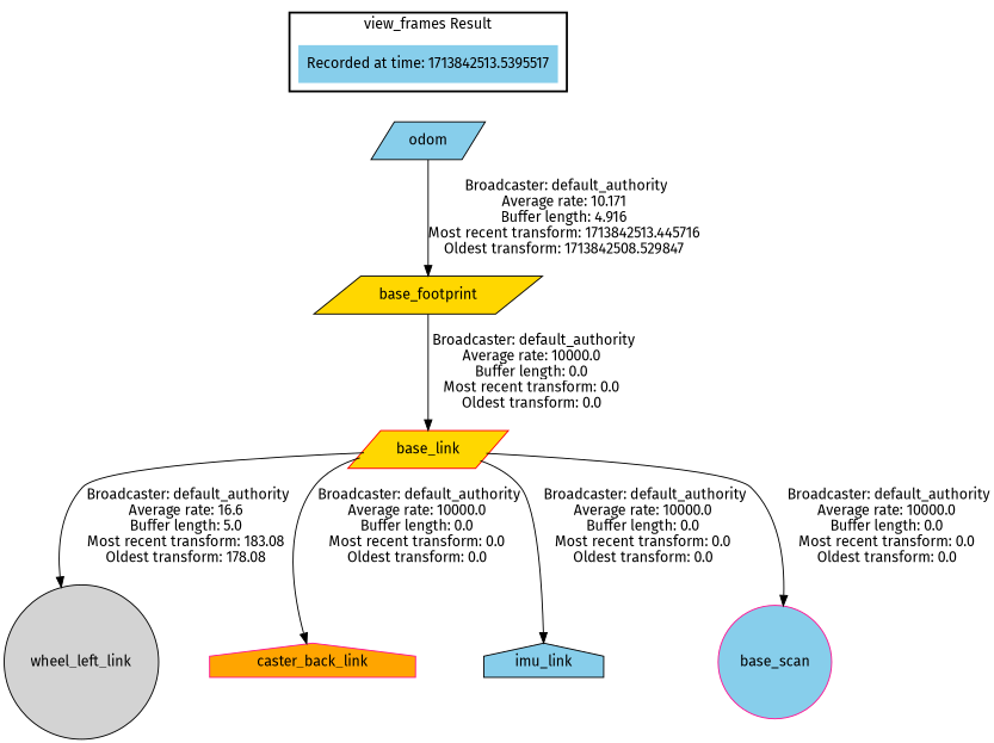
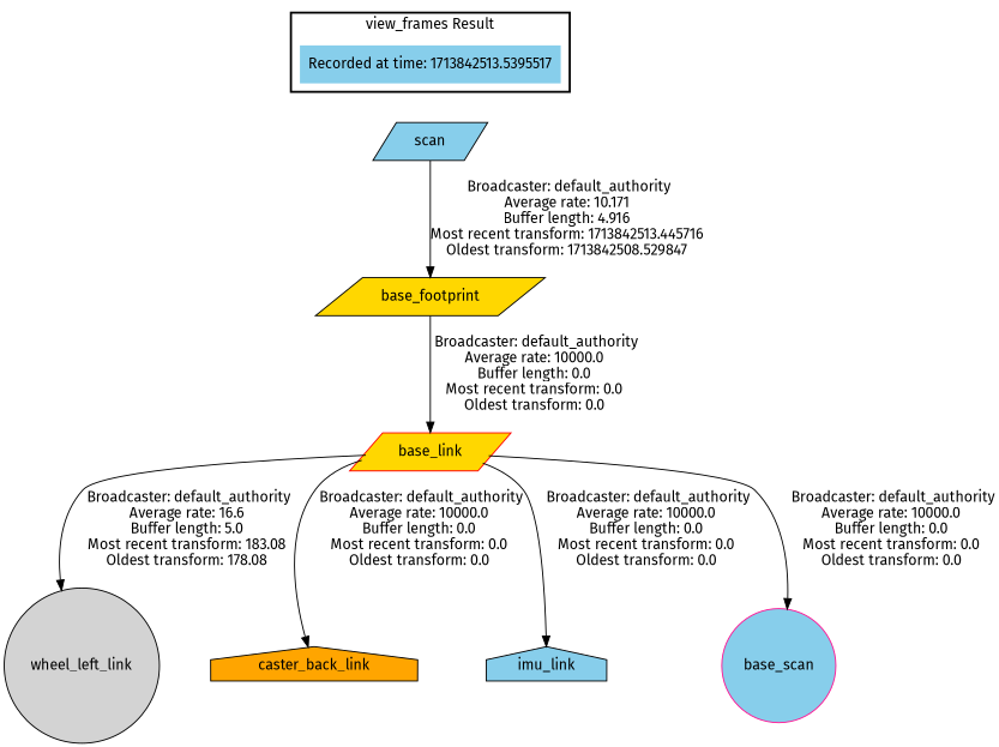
  digraph {
    fontname="Fira Sans"
    node [color=black fillcolor=skyblue fontname="Fira Sans" shape=parallelogram style=filled]
    edge [fontname="Fira Sans"]
    "Recorded at time: 1713842513.5395517" [color=deeppink shape=plaintext]
-   odom
+   odom [label=scan]
    base_footprint [fillcolor=gold]
    base_link [color=red fillcolor=gold]
    wheel_left_link [fillcolor=lightgrey shape=circle]
-   caster_back_link [color=deeppink fillcolor=orange shape=house]
+   caster_back_link [fillcolor=orange shape=house]
    imu_link [shape=house]
    base_scan [color=deeppink shape=circle]
    subgraph cluster_1 {
      color=black
      label="view_frames Result"
      style=bold
      "Recorded at time: 1713842513.5395517"
    }
    "Recorded at time: 1713842513.5395517" -> odom [style=invis]
    odom -> base_footprint [label=" Broadcaster: default_authority\nAverage rate: 10.171\nBuffer length: 4.916\nMost recent transform: 1713842513.445716\nOldest transform: 1713842508.529847\n"]
    base_footprint -> base_link [label=" Broadcaster: default_authority\nAverage rate: 10000.0\nBuffer length: 0.0\nMost recent transform: 0.0\nOldest transform: 0.0\n"]
    base_link -> wheel_left_link [label=" Broadcaster: default_authority\nAverage rate: 16.6\nBuffer length: 5.0\nMost recent transform: 183.08\nOldest transform: 178.08\n"]
    base_link -> caster_back_link [label=" Broadcaster: default_authority\nAverage rate: 10000.0\nBuffer length: 0.0\nMost recent transform: 0.0\nOldest transform: 0.0\n"]
    base_link -> imu_link [label=" Broadcaster: default_authority\nAverage rate: 10000.0\nBuffer length: 0.0\nMost recent transform: 0.0\nOldest transform: 0.0\n"]
    base_link -> base_scan [label=" Broadcaster: default_authority\nAverage rate: 10000.0\nBuffer length: 0.0\nMost recent transform: 0.0\nOldest transform: 0.0\n"]
  }
